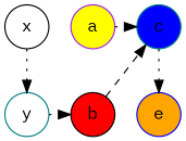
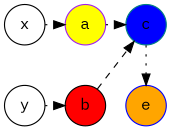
  digraph {
    fontname="IBM Plex Mono"
    node [color=black fillcolor=white fontcolor=black fontname="IBM Plex Mono" rankdir=BT shape=circle style=filled]
    edge [fontname="IBM Plex Mono" style=dotted]
    x
    n2 [color=purple fillcolor=yellow label=a]
    n3 [color=teal fillcolor=blue label=c]
-   y [color=teal]
+   y
    n5 [fillcolor=red label=b]
    n6 [color=blue fillcolor=orange label=e]
    subgraph sub_1 {
      rank=same
      x
      n2
      n3
    }
    subgraph sub_2 {
      rank=same
      y
      n5
      n6
    }
-   x -> y
+   x -> n2
    n2 -> n3
    n3 -> n6
    y -> n5
    n5 -> n3 [style=dashed]
  }
